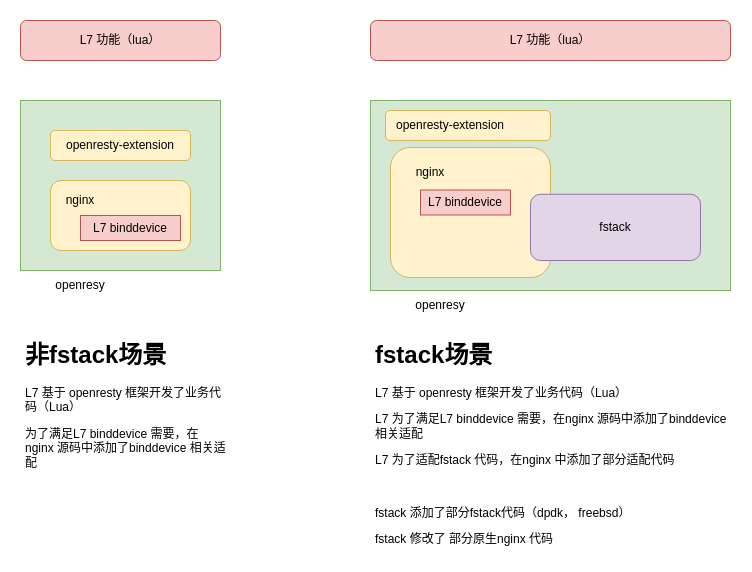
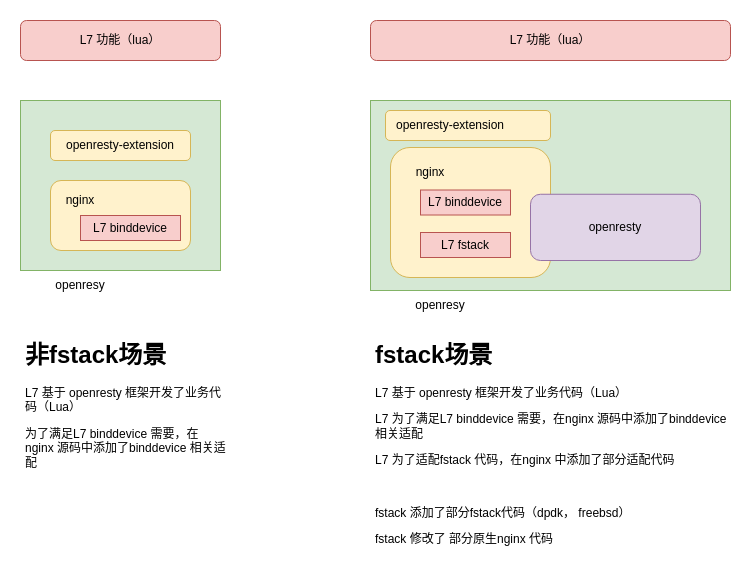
  <mxCell id="0" />
  <mxCell id="1" parent="0" />
  <mxCell id="2" value="" style="rounded=0;whiteSpace=wrap;html=1;fillColor=#d5e8d4;strokeColor=#82b366;" vertex="1" parent="1"><mxGeometry x="20" y="100" width="200" height="170" as="geometry" /></mxCell>
  <mxCell id="3" value="" style="rounded=1;whiteSpace=wrap;html=1;fillColor=#fff2cc;strokeColor=#d6b656;" vertex="1" parent="1"><mxGeometry x="50" y="180" width="140" height="70" as="geometry" /></mxCell>
  <mxCell id="4" value="L7 功能（lua）" style="rounded=1;whiteSpace=wrap;html=1;fillColor=#f8cecc;strokeColor=#b85450;" vertex="1" parent="1"><mxGeometry x="20" y="20" width="200" height="40" as="geometry" /></mxCell>
  <mxCell id="5" value="openresty-extension" style="rounded=1;whiteSpace=wrap;html=1;fillColor=#fff2cc;strokeColor=#d6b656;" vertex="1" parent="1"><mxGeometry x="50" y="130" width="140" height="30" as="geometry" /></mxCell>
  <mxCell id="6" value="openresy" style="text;html=1;strokeColor=none;fillColor=none;align=center;verticalAlign=middle;whiteSpace=wrap;rounded=0;" vertex="1" parent="1"><mxGeometry x="50" y="270" width="60" height="30" as="geometry" /></mxCell>
  <mxCell id="7" value="" style="rounded=0;whiteSpace=wrap;html=1;fillColor=#d5e8d4;strokeColor=#82b366;" vertex="1" parent="1"><mxGeometry x="370" y="100" width="360" height="190" as="geometry" /></mxCell>
  <mxCell id="8" value="" style="rounded=1;whiteSpace=wrap;html=1;fillColor=#fff2cc;strokeColor=#d6b656;" vertex="1" parent="1"><mxGeometry x="390" y="147" width="160" height="130" as="geometry" /></mxCell>
  <mxCell id="9" value="L7 功能（lua）" style="rounded=1;whiteSpace=wrap;html=1;fillColor=#f8cecc;strokeColor=#b85450;" vertex="1" parent="1"><mxGeometry x="370" y="20" width="360" height="40" as="geometry" /></mxCell>
  <mxCell id="10" value="" style="rounded=1;whiteSpace=wrap;html=1;fillColor=#fff2cc;strokeColor=#d6b656;" vertex="1" parent="1"><mxGeometry x="385" y="110" width="165" height="30" as="geometry" /></mxCell>
  <mxCell id="11" value="openresy" style="text;html=1;strokeColor=none;fillColor=none;align=center;verticalAlign=middle;whiteSpace=wrap;rounded=0;" vertex="1" parent="1"><mxGeometry x="410" y="290" width="60" height="30" as="geometry" /></mxCell>
- <mxCell id="12" value="fstack" style="rounded=1;whiteSpace=wrap;html=1;fillColor=#e1d5e7;strokeColor=#9673a6;" vertex="1" parent="1"><mxGeometry x="530" y="193.75" width="170" height="66.25" as="geometry" /></mxCell>
+ <mxCell id="12" value="openresty" style="rounded=1;whiteSpace=wrap;html=1;fillColor=#e1d5e7;strokeColor=#9673a6;" vertex="1" parent="1"><mxGeometry x="530" y="193.75" width="170" height="66.25" as="geometry" /></mxCell>
  <mxCell id="13" value="nginx" style="text;html=1;strokeColor=none;fillColor=none;align=center;verticalAlign=middle;whiteSpace=wrap;rounded=0;" vertex="1" parent="1"><mxGeometry x="400" y="157" width="60" height="30" as="geometry" /></mxCell>
  <mxCell id="14" value="L7 binddevice" style="rounded=0;whiteSpace=wrap;html=1;fillColor=#f8cecc;strokeColor=#b85450;" vertex="1" parent="1"><mxGeometry x="420" y="189.5" width="90" height="25" as="geometry" /></mxCell>
  <mxCell id="15" value="L7 binddevice" style="rounded=0;whiteSpace=wrap;html=1;fillColor=#f8cecc;strokeColor=#b85450;" vertex="1" parent="1"><mxGeometry x="80" y="215" width="100" height="25" as="geometry" /></mxCell>
  <mxCell id="16" value="nginx" style="text;html=1;strokeColor=none;fillColor=none;align=center;verticalAlign=middle;whiteSpace=wrap;rounded=0;" vertex="1" parent="1"><mxGeometry x="50" y="185" width="60" height="30" as="geometry" /></mxCell>
+ <mxCell id="17" value="L7 fstack" style="rounded=0;whiteSpace=wrap;html=1;fillColor=#f8cecc;strokeColor=#b85450;" vertex="1" parent="1"><mxGeometry x="420" y="232" width="90" height="25" as="geometry" /></mxCell>
  <mxCell id="18" value="openresty-extension" style="text;html=1;strokeColor=none;fillColor=none;align=center;verticalAlign=middle;whiteSpace=wrap;rounded=0;" vertex="1" parent="1"><mxGeometry x="385" y="110" width="130" height="30" as="geometry" /></mxCell>
  <mxCell id="19" value="&lt;h1&gt;非fstack场景&lt;/h1&gt;&lt;p&gt;L7 基于 openresty 框架开发了业务代码（Lua）&lt;/p&gt;&lt;p&gt;为了满足L7 binddevice 需要，在nginx 源码中添加了binddevice 相关适配&lt;/p&gt;" style="text;html=1;strokeColor=none;fillColor=none;spacing=5;spacingTop=-20;whiteSpace=wrap;overflow=hidden;rounded=0;" vertex="1" parent="1"><mxGeometry x="20" y="334.5" width="210" height="145.5" as="geometry" /></mxCell>
  <mxCell id="20" value="&lt;h1&gt;fstack场景&lt;/h1&gt;&lt;p&gt;L7 基于 openresty 框架开发了业务代码（Lua）&lt;/p&gt;&lt;p&gt;L7 为了满足L7 binddevice 需要，在nginx 源码中添加了binddevice 相关适配&lt;/p&gt;&lt;p&gt;L7 为了适配fstack 代码，在nginx 中添加了部分适配代码&lt;/p&gt;&lt;p&gt;&lt;br&gt;&lt;/p&gt;&lt;p&gt;fstack 添加了部分fstack代码（dpdk， freebsd）&lt;/p&gt;&lt;p&gt;fstack 修改了 部分原生nginx 代码&lt;/p&gt;" style="text;html=1;strokeColor=none;fillColor=none;spacing=5;spacingTop=-20;whiteSpace=wrap;overflow=hidden;rounded=0;" vertex="1" parent="1"><mxGeometry x="370" y="334.5" width="360" height="215.5" as="geometry" /></mxCell>
